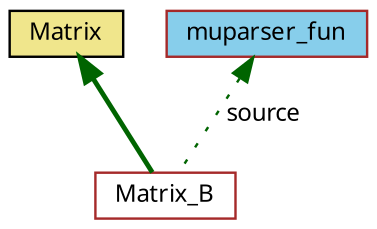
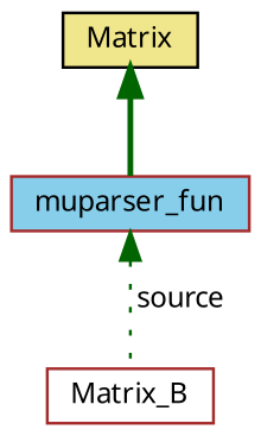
  digraph {
    fontname="Noto Sans"
    node [color=brown fontname="Noto Sans" fontsize=10 shape=record style=filled]
    edge [color=darkgreen dir=back fontname="Noto Sans" fontsize=10 labelfontname=Helvetica labelfontsize=10]
    n1 [fillcolor=white fontcolor=black height=0.2 label=Matrix_B width=0.4]
    n2 [color=black fillcolor=khaki height=0.2 label=Matrix width=0.4]
    n3 [fillcolor=skyblue height=0.2 label=muparser_fun width=0.4]
-   n2 -> n1 [style=bold]
+   n2 -> n3 [style=bold]
    n3 -> n1 [label=" source" style=dotted]
  }
